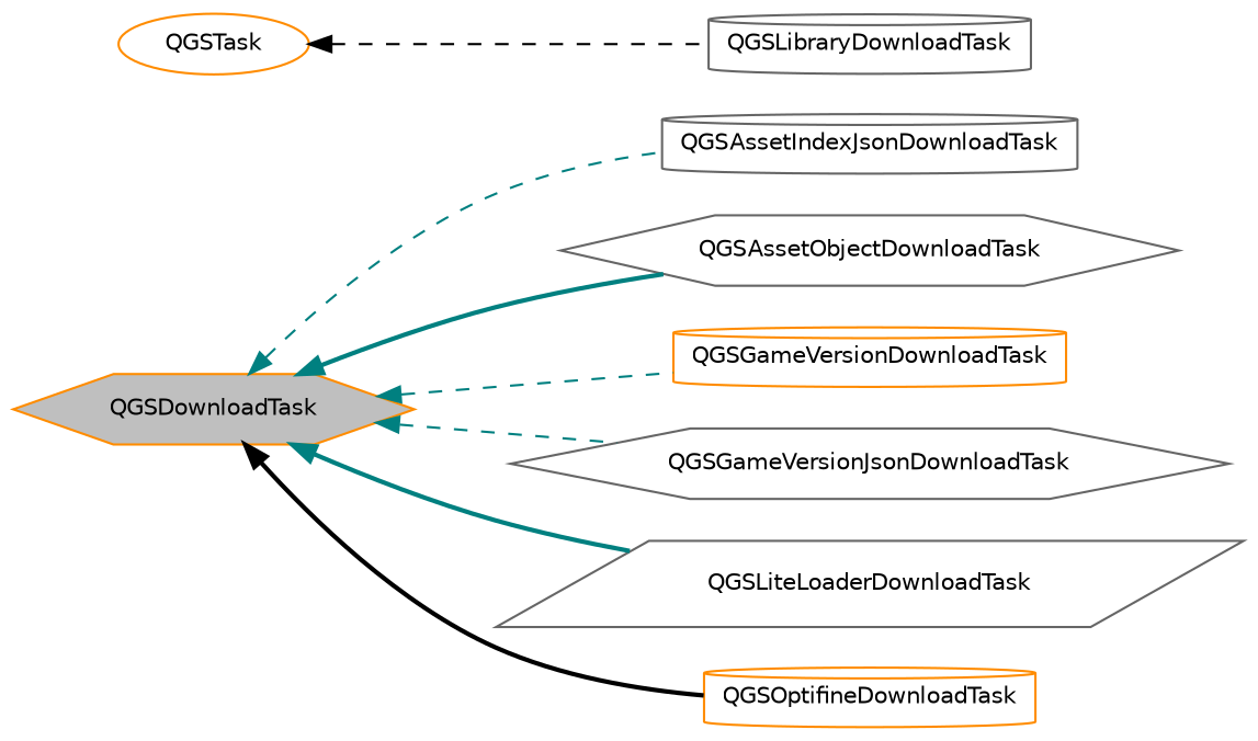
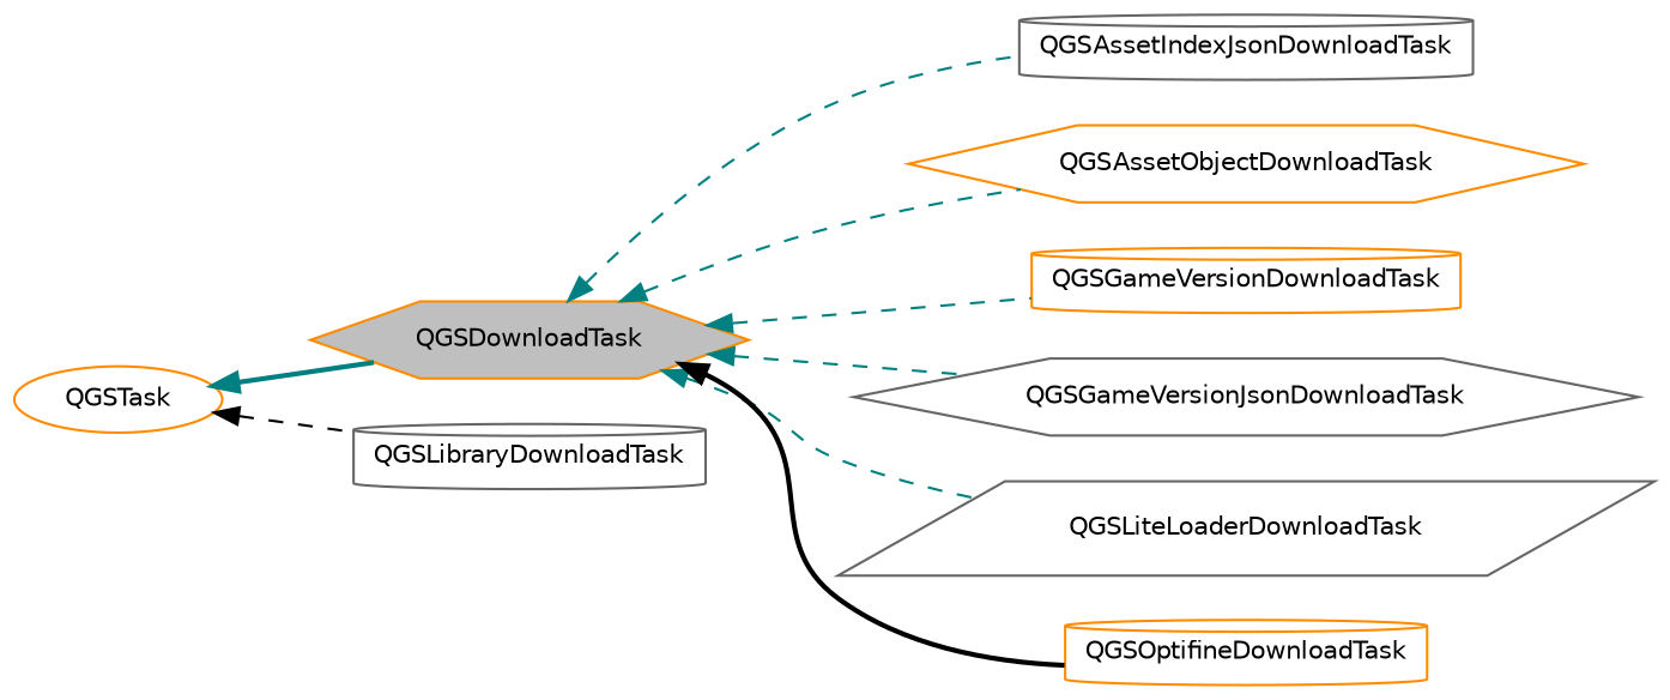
  digraph {
    rankdir=LR
    node [color=gray40 fillcolor=white fontname=Helvetica fontsize=10 shape=cylinder style=filled]
    edge [color=teal dir=back fontname=Helvetica fontsize=10 labelfontname=Helvetica labelfontsize=10 style=dashed]
    n1 [color=darkorange fillcolor=grey75 fontcolor=black height=0.2 label=QGSDownloadTask shape=hexagon width=0.4]
    n2 [height=0.2 label=QGSAssetIndexJsonDownloadTask width=0.4]
-   n3 [height=0.2 label=QGSAssetObjectDownloadTask shape=hexagon width=0.4]
+   n3 [color=darkorange height=0.2 label=QGSAssetObjectDownloadTask shape=hexagon width=0.4]
    n4 [color=darkorange height=0.2 label=QGSGameVersionDownloadTask width=0.4]
    n5 [height=0.2 label=QGSGameVersionJsonDownloadTask shape=hexagon width=0.4]
    n6 [height=0.2 label=QGSLiteLoaderDownloadTask shape=parallelogram width=0.4]
    n7 [color=darkorange height=0.2 label=QGSOptifineDownloadTask width=0.4]
    n8 [height=0.2 label=QGSLibraryDownloadTask width=0.4]
    n9 [color=darkorange height=0.2 label=QGSTask shape=ellipse width=0.4]
    n1 -> n2
-   n1 -> n3 [style=bold]
+   n1 -> n3
    n1 -> n4
    n1 -> n5
-   n1 -> n6 [style=bold]
+   n1 -> n6
    n1 -> n7 [color=black style=bold]
+   n9 -> n1 [style=bold]
    n9 -> n8 [color=black]
  }
